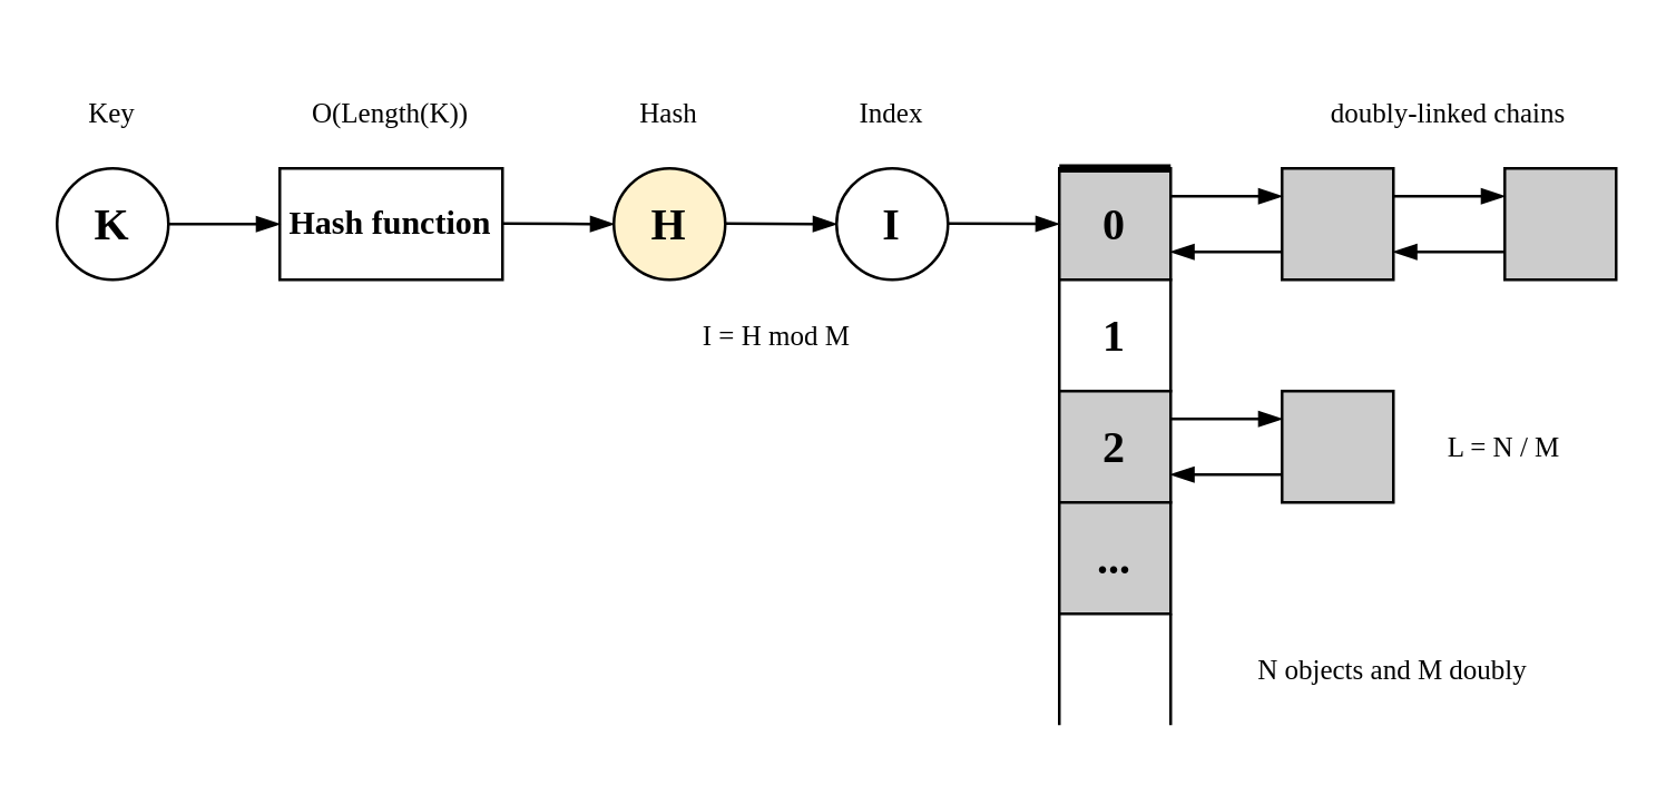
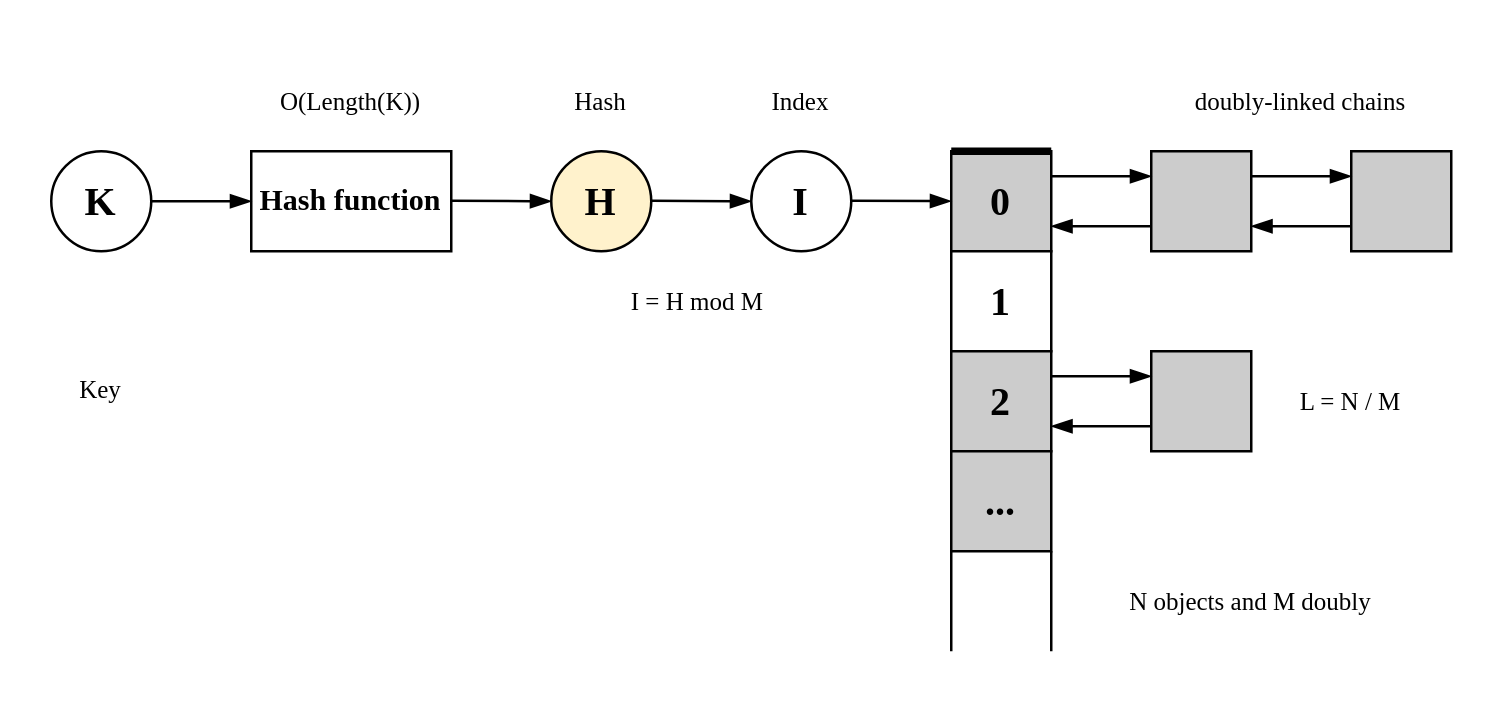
  <mxCell id="0" />
  <mxCell id="1" parent="0" />
  <mxCell id="2" value="&lt;b&gt;&lt;font style=&quot;font-size: 16px;&quot; face=&quot;Verdana&quot;&gt;K&lt;/font&gt;&lt;/b&gt;" style="ellipse;whiteSpace=wrap;html=1;aspect=fixed;" vertex="1" parent="1"><mxGeometry x="20" y="60" width="40" height="40" as="geometry" /></mxCell>
  <mxCell id="3" value="&lt;b&gt;&lt;font face=&quot;Verdana&quot;&gt;Hash function&lt;/font&gt;&lt;/b&gt;" style="rounded=0;whiteSpace=wrap;html=1;" vertex="1" parent="1"><mxGeometry x="100" y="60" width="80" height="40" as="geometry" /></mxCell>
  <mxCell id="4" value="" style="endArrow=blockThin;html=1;rounded=0;exitX=1;exitY=0.5;exitDx=0;exitDy=0;entryX=0;entryY=0.5;entryDx=0;entryDy=0;endFill=1;" edge="1" parent="1" source="2" target="3"><mxGeometry width="50" height="50" relative="1" as="geometry"><mxPoint x="50" y="180" as="sourcePoint" /><mxPoint x="100" y="130" as="targetPoint" /></mxGeometry></mxCell>
  <mxCell id="5" value="&lt;font style=&quot;font-size: 10px;&quot; face=&quot;Verdana&quot;&gt;O(Length(K))&lt;/font&gt;" style="text;html=1;strokeColor=none;fillColor=none;align=center;verticalAlign=middle;whiteSpace=wrap;rounded=0;" vertex="1" parent="1"><mxGeometry x="100" y="20" width="80" height="40" as="geometry" /></mxCell>
  <mxCell id="6" value="" style="endArrow=blockThin;html=1;rounded=0;exitX=1;exitY=0.5;exitDx=0;exitDy=0;endFill=1;" edge="1" parent="1" source="9"><mxGeometry width="50" height="50" relative="1" as="geometry"><mxPoint x="180" y="79.8" as="sourcePoint" /><mxPoint x="260" y="80" as="targetPoint" /></mxGeometry></mxCell>
  <mxCell id="7" value="&lt;font face=&quot;Verdana&quot;&gt;&lt;span style=&quot;font-size: 10px;&quot;&gt;I = H mod M&amp;nbsp;&lt;/span&gt;&lt;/font&gt;" style="text;html=1;strokeColor=none;fillColor=none;align=center;verticalAlign=middle;whiteSpace=wrap;rounded=0;" vertex="1" parent="1"><mxGeometry x="220" y="100" width="120" height="40" as="geometry" /></mxCell>
  <mxCell id="8" value="" style="endArrow=blockThin;html=1;rounded=0;exitX=1;exitY=0.5;exitDx=0;exitDy=0;endFill=1;" edge="1" parent="1" target="9"><mxGeometry width="50" height="50" relative="1" as="geometry"><mxPoint x="180" y="79.8" as="sourcePoint" /><mxPoint x="260" y="80" as="targetPoint" /></mxGeometry></mxCell>
  <mxCell id="9" value="&lt;font style=&quot;&quot; face=&quot;Verdana&quot;&gt;&lt;b style=&quot;&quot;&gt;&lt;font style=&quot;font-size: 16px;&quot;&gt;H&lt;/font&gt;&lt;/b&gt;&lt;br&gt;&lt;/font&gt;" style="ellipse;whiteSpace=wrap;html=1;aspect=fixed;fillColor=#fff2cc;" vertex="1" parent="1"><mxGeometry x="220" y="60" width="40" height="40" as="geometry" /></mxCell>
  <mxCell id="10" value="&lt;b&gt;&lt;font style=&quot;font-size: 16px;&quot; face=&quot;Verdana&quot;&gt;I&lt;/font&gt;&lt;/b&gt;" style="ellipse;whiteSpace=wrap;html=1;aspect=fixed;" vertex="1" parent="1"><mxGeometry x="300" y="60" width="40" height="40" as="geometry" /></mxCell>
  <mxCell id="11" value="" style="endArrow=blockThin;html=1;rounded=0;exitX=1;exitY=0.5;exitDx=0;exitDy=0;endFill=1;entryX=0;entryY=0.5;entryDx=0;entryDy=0;" edge="1" parent="1" target="10"><mxGeometry width="50" height="50" relative="1" as="geometry"><mxPoint x="260" y="79.8" as="sourcePoint" /><mxPoint x="300" y="80" as="targetPoint" /></mxGeometry></mxCell>
  <mxCell id="12" value="&lt;font size=&quot;1&quot; face=&quot;Verdana&quot;&gt;&lt;b style=&quot;font-size: 16px;&quot;&gt;0&lt;/b&gt;&lt;/font&gt;" style="rounded=0;whiteSpace=wrap;html=1;fillColor=#CCCCCC;" vertex="1" parent="1"><mxGeometry x="380" y="60" width="40" height="40" as="geometry" /></mxCell>
  <mxCell id="13" value="&lt;font size=&quot;1&quot; face=&quot;Verdana&quot;&gt;&lt;b style=&quot;font-size: 16px;&quot;&gt;1&lt;/b&gt;&lt;/font&gt;" style="rounded=0;whiteSpace=wrap;html=1;" vertex="1" parent="1"><mxGeometry x="380" y="100" width="40" height="40" as="geometry" /></mxCell>
  <mxCell id="14" value="&lt;font size=&quot;1&quot; face=&quot;Verdana&quot;&gt;&lt;b style=&quot;font-size: 16px;&quot;&gt;2&lt;/b&gt;&lt;/font&gt;" style="rounded=0;whiteSpace=wrap;html=1;fillColor=#CCCCCC;" vertex="1" parent="1"><mxGeometry x="380" y="140" width="40" height="40" as="geometry" /></mxCell>
  <mxCell id="15" value="&lt;font size=&quot;1&quot; face=&quot;Verdana&quot;&gt;&lt;b style=&quot;font-size: 16px;&quot;&gt;...&lt;/b&gt;&lt;/font&gt;" style="rounded=0;whiteSpace=wrap;html=1;fillColor=#CCCCCC;" vertex="1" parent="1"><mxGeometry x="380" y="180" width="40" height="40" as="geometry" /></mxCell>
- <mxCell id="16" value="&lt;font style=&quot;font-size: 10px;&quot; face=&quot;Verdana&quot;&gt;Key&lt;/font&gt;" style="text;html=1;strokeColor=none;fillColor=none;align=center;verticalAlign=middle;whiteSpace=wrap;rounded=0;" vertex="1" parent="1"><mxGeometry x="20" y="20" width="40" height="40" as="geometry" /></mxCell>
+ <mxCell id="16" value="&lt;font style=&quot;font-size: 10px;&quot; face=&quot;Verdana&quot;&gt;Key&lt;/font&gt;" style="text;html=1;strokeColor=none;fillColor=none;align=center;verticalAlign=middle;whiteSpace=wrap;rounded=0;" vertex="1" parent="1"><mxGeometry x="20" y="135" width="40" height="40" as="geometry" /></mxCell>
  <mxCell id="17" value="&lt;font style=&quot;font-size: 10px;&quot; face=&quot;Verdana&quot;&gt;Hash&lt;/font&gt;" style="text;html=1;strokeColor=none;fillColor=none;align=center;verticalAlign=middle;whiteSpace=wrap;rounded=0;" vertex="1" parent="1"><mxGeometry x="220" y="20" width="40" height="40" as="geometry" /></mxCell>
  <mxCell id="18" value="&lt;font style=&quot;font-size: 10px;&quot; face=&quot;Verdana&quot;&gt;Index&lt;/font&gt;" style="text;html=1;strokeColor=none;fillColor=none;align=center;verticalAlign=middle;whiteSpace=wrap;rounded=0;" vertex="1" parent="1"><mxGeometry x="300" y="20" width="40" height="40" as="geometry" /></mxCell>
  <mxCell id="19" value="" style="endArrow=blockThin;html=1;rounded=0;exitX=1;exitY=0.5;exitDx=0;exitDy=0;endFill=1;entryX=0;entryY=0.5;entryDx=0;entryDy=0;" edge="1" parent="1"><mxGeometry width="50" height="50" relative="1" as="geometry"><mxPoint x="340" y="79.76" as="sourcePoint" /><mxPoint x="380" y="79.96" as="targetPoint" /></mxGeometry></mxCell>
  <mxCell id="20" value="" style="rounded=0;whiteSpace=wrap;html=1;fillColor=#CCCCCC;" vertex="1" parent="1"><mxGeometry x="460" y="60" width="40" height="40" as="geometry" /></mxCell>
  <mxCell id="21" value="" style="rounded=0;whiteSpace=wrap;html=1;fillColor=#CCCCCC;" vertex="1" parent="1"><mxGeometry x="540" y="60" width="40" height="40" as="geometry" /></mxCell>
  <mxCell id="22" value="" style="rounded=0;whiteSpace=wrap;html=1;fillColor=#CCCCCC;" vertex="1" parent="1"><mxGeometry x="460" y="140" width="40" height="40" as="geometry" /></mxCell>
  <mxCell id="23" value="" style="endArrow=none;html=1;rounded=0;entryX=0;entryY=1;entryDx=0;entryDy=0;" edge="1" parent="1" target="15"><mxGeometry width="50" height="50" relative="1" as="geometry"><mxPoint x="380" y="260" as="sourcePoint" /><mxPoint x="440" y="250" as="targetPoint" /></mxGeometry></mxCell>
  <mxCell id="24" value="" style="endArrow=none;html=1;rounded=0;entryX=1;entryY=1;entryDx=0;entryDy=0;" edge="1" parent="1" target="15"><mxGeometry width="50" height="50" relative="1" as="geometry"><mxPoint x="420" y="260" as="sourcePoint" /><mxPoint x="460" y="220" as="targetPoint" /></mxGeometry></mxCell>
  <mxCell id="25" value="" style="endArrow=none;html=1;rounded=0;exitX=0;exitY=0;exitDx=0;exitDy=0;entryX=1;entryY=0;entryDx=0;entryDy=0;strokeWidth=3;" edge="1" parent="1" source="12" target="12"><mxGeometry width="50" height="50" relative="1" as="geometry"><mxPoint x="410" y="50" as="sourcePoint" /><mxPoint x="460" y="0" as="targetPoint" /></mxGeometry></mxCell>
  <mxCell id="26" value="" style="endArrow=blockThin;html=1;rounded=0;exitX=1;exitY=0.25;exitDx=0;exitDy=0;endFill=1;entryX=0;entryY=0.25;entryDx=0;entryDy=0;" edge="1" parent="1" source="12" target="20"><mxGeometry width="50" height="50" relative="1" as="geometry"><mxPoint x="420" y="79.8" as="sourcePoint" /><mxPoint x="460" y="80" as="targetPoint" /></mxGeometry></mxCell>
  <mxCell id="27" value="" style="endArrow=blockThin;html=1;rounded=0;exitX=1;exitY=0.25;exitDx=0;exitDy=0;endFill=1;entryX=0;entryY=0.25;entryDx=0;entryDy=0;" edge="1" parent="1" source="20" target="21"><mxGeometry width="50" height="50" relative="1" as="geometry"><mxPoint x="500" y="79.8" as="sourcePoint" /><mxPoint x="540" y="80" as="targetPoint" /></mxGeometry></mxCell>
  <mxCell id="28" value="" style="endArrow=blockThin;html=1;rounded=0;exitX=1;exitY=0.25;exitDx=0;exitDy=0;endFill=1;entryX=0;entryY=0.25;entryDx=0;entryDy=0;" edge="1" parent="1" source="14" target="22"><mxGeometry width="50" height="50" relative="1" as="geometry"><mxPoint x="420" y="159.8" as="sourcePoint" /><mxPoint x="460" y="160" as="targetPoint" /></mxGeometry></mxCell>
  <mxCell id="29" value="" style="endArrow=blockThin;html=1;rounded=0;exitX=0;exitY=0.75;exitDx=0;exitDy=0;endFill=1;entryX=1;entryY=0.75;entryDx=0;entryDy=0;" edge="1" parent="1" source="20" target="12"><mxGeometry width="50" height="50" relative="1" as="geometry"><mxPoint x="430" y="80" as="sourcePoint" /><mxPoint x="470" y="80" as="targetPoint" /></mxGeometry></mxCell>
  <mxCell id="30" value="" style="endArrow=blockThin;html=1;rounded=0;exitX=0;exitY=0.75;exitDx=0;exitDy=0;endFill=1;entryX=1;entryY=0.75;entryDx=0;entryDy=0;" edge="1" parent="1"><mxGeometry width="50" height="50" relative="1" as="geometry"><mxPoint x="540" y="90" as="sourcePoint" /><mxPoint x="500" y="90" as="targetPoint" /></mxGeometry></mxCell>
  <mxCell id="31" value="" style="endArrow=blockThin;html=1;rounded=0;exitX=0;exitY=0.75;exitDx=0;exitDy=0;endFill=1;entryX=1;entryY=0.75;entryDx=0;entryDy=0;" edge="1" parent="1"><mxGeometry width="50" height="50" relative="1" as="geometry"><mxPoint x="460" y="170" as="sourcePoint" /><mxPoint x="420" y="170" as="targetPoint" /></mxGeometry></mxCell>
  <mxCell id="32" value="&lt;font face=&quot;Verdana&quot;&gt;&lt;span style=&quot;font-size: 10px;&quot;&gt;L = N / M&lt;/span&gt;&lt;/font&gt;" style="text;html=1;strokeColor=none;fillColor=none;align=center;verticalAlign=middle;whiteSpace=wrap;rounded=0;" vertex="1" parent="1"><mxGeometry x="500" y="140" width="80" height="40" as="geometry" /></mxCell>
  <mxCell id="33" value="&lt;font style=&quot;font-size: 10px;&quot; face=&quot;Verdana&quot;&gt;N objects and M doubly&lt;/font&gt;" style="text;html=1;strokeColor=none;fillColor=none;align=center;verticalAlign=middle;whiteSpace=wrap;rounded=0;" vertex="1" parent="1"><mxGeometry x="420" y="220" width="160" height="40" as="geometry" /></mxCell>
  <mxCell id="34" value="&lt;font face=&quot;Verdana&quot;&gt;&lt;span style=&quot;font-size: 10px;&quot;&gt;doubly-linked chains&lt;/span&gt;&lt;/font&gt;" style="text;html=1;strokeColor=none;fillColor=none;align=center;verticalAlign=middle;whiteSpace=wrap;rounded=0;" vertex="1" parent="1"><mxGeometry x="460" y="20" width="120" height="40" as="geometry" /></mxCell>
